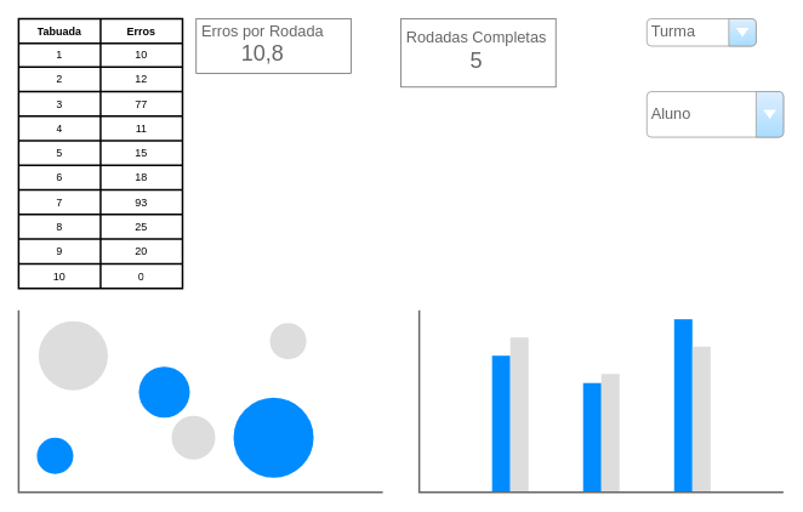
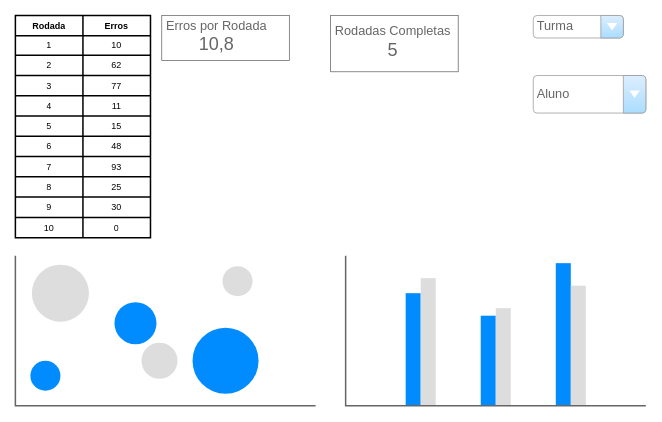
  <mxCell id="0" />
  <mxCell id="1" parent="0" />
  <mxCell id="2" value="Turma" style="strokeWidth=1;shadow=0;dashed=0;align=center;html=1;shape=mxgraph.mockup.forms.comboBox;strokeColor=#999999;fillColor=#ddeeff;align=left;fillColor2=#aaddff;mainText=;fontColor=#666666;fontSize=17;spacingLeft=3;" parent="1" vertex="1"><mxGeometry x="710" y="20" width="120" height="30" as="geometry" /></mxCell>
  <mxCell id="3" value="" style="verticalLabelPosition=bottom;shadow=0;dashed=0;align=center;html=1;verticalAlign=top;strokeWidth=1;shape=mxgraph.mockup.graphics.columnChart;strokeColor=none;strokeColor2=none;strokeColor3=#666666;fillColor2=#008cff;fillColor3=#dddddd;" parent="1" vertex="1"><mxGeometry x="460" y="340" width="400" height="200" as="geometry" /></mxCell>
  <mxCell id="4" value="" style="verticalLabelPosition=bottom;shadow=0;dashed=0;align=center;html=1;verticalAlign=top;strokeWidth=1;shape=mxgraph.mockup.graphics.bubbleChart;strokeColor=none;strokeColor2=none;strokeColor3=#666666;fillColor2=#008cff;fillColor3=#dddddd;" parent="1" vertex="1"><mxGeometry x="20" y="340" width="400" height="200" as="geometry" /></mxCell>
  <mxCell id="5" value="" style="shape=table;html=1;whiteSpace=wrap;startSize=0;container=1;collapsible=0;childLayout=tableLayout;strokeWidth=2;" parent="1" vertex="1"><mxGeometry x="20" y="20" width="180" height="296" as="geometry" /></mxCell>
  <mxCell id="6" value="" style="shape=tableRow;horizontal=0;startSize=0;swimlaneHead=0;swimlaneBody=0;top=0;left=0;bottom=0;right=0;collapsible=0;dropTarget=0;fillColor=none;points=[[0,0.5],[1,0.5]];portConstraint=eastwest;" parent="5" vertex="1"><mxGeometry width="180" height="27" as="geometry" /></mxCell>
- <mxCell id="7" value="Tabuada" style="shape=partialRectangle;html=1;whiteSpace=wrap;connectable=0;fillColor=none;top=0;left=0;bottom=0;right=0;overflow=hidden;fontStyle=1" parent="6" vertex="1"><mxGeometry width="90" height="27" as="geometry"><mxRectangle width="90" height="27" as="alternateBounds" /></mxGeometry></mxCell>
+ <mxCell id="7" value="Rodada" style="shape=partialRectangle;html=1;whiteSpace=wrap;connectable=0;fillColor=none;top=0;left=0;bottom=0;right=0;overflow=hidden;fontStyle=1" parent="6" vertex="1"><mxGeometry width="90" height="27" as="geometry"><mxRectangle width="90" height="27" as="alternateBounds" /></mxGeometry></mxCell>
  <mxCell id="8" value="Erros" style="shape=partialRectangle;html=1;whiteSpace=wrap;connectable=0;fillColor=none;top=0;left=0;bottom=0;right=0;overflow=hidden;fontStyle=1" parent="6" vertex="1"><mxGeometry x="90" width="90" height="27" as="geometry"><mxRectangle width="90" height="27" as="alternateBounds" /></mxGeometry></mxCell>
  <mxCell id="9" value="" style="shape=tableRow;horizontal=0;startSize=0;swimlaneHead=0;swimlaneBody=0;top=0;left=0;bottom=0;right=0;collapsible=0;dropTarget=0;fillColor=none;points=[[0,0.5],[1,0.5]];portConstraint=eastwest;" parent="5" vertex="1"><mxGeometry y="27" width="180" height="26" as="geometry" /></mxCell>
  <mxCell id="10" value="1" style="shape=partialRectangle;html=1;whiteSpace=wrap;connectable=0;fillColor=none;top=0;left=0;bottom=0;right=0;overflow=hidden;" parent="9" vertex="1"><mxGeometry width="90" height="26" as="geometry"><mxRectangle width="90" height="26" as="alternateBounds" /></mxGeometry></mxCell>
  <mxCell id="11" value="10" style="shape=partialRectangle;html=1;whiteSpace=wrap;connectable=0;fillColor=none;top=0;left=0;bottom=0;right=0;overflow=hidden;" parent="9" vertex="1"><mxGeometry x="90" width="90" height="26" as="geometry"><mxRectangle width="90" height="26" as="alternateBounds" /></mxGeometry></mxCell>
  <mxCell id="12" value="" style="shape=tableRow;horizontal=0;startSize=0;swimlaneHead=0;swimlaneBody=0;top=0;left=0;bottom=0;right=0;collapsible=0;dropTarget=0;fillColor=none;points=[[0,0.5],[1,0.5]];portConstraint=eastwest;" parent="5" vertex="1"><mxGeometry y="53" width="180" height="27" as="geometry" /></mxCell>
  <mxCell id="13" value="2" style="shape=partialRectangle;html=1;whiteSpace=wrap;connectable=0;fillColor=none;top=0;left=0;bottom=0;right=0;overflow=hidden;" parent="12" vertex="1"><mxGeometry width="90" height="27" as="geometry"><mxRectangle width="90" height="27" as="alternateBounds" /></mxGeometry></mxCell>
- <mxCell id="14" value="12" style="shape=partialRectangle;html=1;whiteSpace=wrap;connectable=0;fillColor=none;top=0;left=0;bottom=0;right=0;overflow=hidden;" parent="12" vertex="1"><mxGeometry x="90" width="90" height="27" as="geometry"><mxRectangle width="90" height="27" as="alternateBounds" /></mxGeometry></mxCell>
+ <mxCell id="14" value="62" style="shape=partialRectangle;html=1;whiteSpace=wrap;connectable=0;fillColor=none;top=0;left=0;bottom=0;right=0;overflow=hidden;" parent="12" vertex="1"><mxGeometry x="90" width="90" height="27" as="geometry"><mxRectangle width="90" height="27" as="alternateBounds" /></mxGeometry></mxCell>
  <mxCell id="15" value="" style="shape=tableRow;horizontal=0;startSize=0;swimlaneHead=0;swimlaneBody=0;top=0;left=0;bottom=0;right=0;collapsible=0;dropTarget=0;fillColor=none;points=[[0,0.5],[1,0.5]];portConstraint=eastwest;" parent="5" vertex="1"><mxGeometry y="80" width="180" height="27" as="geometry" /></mxCell>
  <mxCell id="16" value="3" style="shape=partialRectangle;html=1;whiteSpace=wrap;connectable=0;fillColor=none;top=0;left=0;bottom=0;right=0;overflow=hidden;" parent="15" vertex="1"><mxGeometry width="90" height="27" as="geometry"><mxRectangle width="90" height="27" as="alternateBounds" /></mxGeometry></mxCell>
  <mxCell id="17" value="77" style="shape=partialRectangle;html=1;whiteSpace=wrap;connectable=0;fillColor=none;top=0;left=0;bottom=0;right=0;overflow=hidden;" parent="15" vertex="1"><mxGeometry x="90" width="90" height="27" as="geometry"><mxRectangle width="90" height="27" as="alternateBounds" /></mxGeometry></mxCell>
  <mxCell id="18" value="" style="shape=tableRow;horizontal=0;startSize=0;swimlaneHead=0;swimlaneBody=0;top=0;left=0;bottom=0;right=0;collapsible=0;dropTarget=0;fillColor=none;points=[[0,0.5],[1,0.5]];portConstraint=eastwest;" parent="5" vertex="1"><mxGeometry y="107" width="180" height="27" as="geometry" /></mxCell>
  <mxCell id="19" value="4" style="shape=partialRectangle;html=1;whiteSpace=wrap;connectable=0;fillColor=none;top=0;left=0;bottom=0;right=0;overflow=hidden;" parent="18" vertex="1"><mxGeometry width="90" height="27" as="geometry"><mxRectangle width="90" height="27" as="alternateBounds" /></mxGeometry></mxCell>
  <mxCell id="20" value="11" style="shape=partialRectangle;html=1;whiteSpace=wrap;connectable=0;fillColor=none;top=0;left=0;bottom=0;right=0;overflow=hidden;" parent="18" vertex="1"><mxGeometry x="90" width="90" height="27" as="geometry"><mxRectangle width="90" height="27" as="alternateBounds" /></mxGeometry></mxCell>
  <mxCell id="21" value="" style="shape=tableRow;horizontal=0;startSize=0;swimlaneHead=0;swimlaneBody=0;top=0;left=0;bottom=0;right=0;collapsible=0;dropTarget=0;fillColor=none;points=[[0,0.5],[1,0.5]];portConstraint=eastwest;" parent="5" vertex="1"><mxGeometry y="134" width="180" height="27" as="geometry" /></mxCell>
  <mxCell id="22" value="5" style="shape=partialRectangle;html=1;whiteSpace=wrap;connectable=0;fillColor=none;top=0;left=0;bottom=0;right=0;overflow=hidden;" parent="21" vertex="1"><mxGeometry width="90" height="27" as="geometry"><mxRectangle width="90" height="27" as="alternateBounds" /></mxGeometry></mxCell>
  <mxCell id="23" value="15" style="shape=partialRectangle;html=1;whiteSpace=wrap;connectable=0;fillColor=none;top=0;left=0;bottom=0;right=0;overflow=hidden;" parent="21" vertex="1"><mxGeometry x="90" width="90" height="27" as="geometry"><mxRectangle width="90" height="27" as="alternateBounds" /></mxGeometry></mxCell>
  <mxCell id="24" value="" style="shape=tableRow;horizontal=0;startSize=0;swimlaneHead=0;swimlaneBody=0;top=0;left=0;bottom=0;right=0;collapsible=0;dropTarget=0;fillColor=none;points=[[0,0.5],[1,0.5]];portConstraint=eastwest;" parent="5" vertex="1"><mxGeometry y="161" width="180" height="27" as="geometry" /></mxCell>
  <mxCell id="25" value="6" style="shape=partialRectangle;html=1;whiteSpace=wrap;connectable=0;fillColor=none;top=0;left=0;bottom=0;right=0;overflow=hidden;" parent="24" vertex="1"><mxGeometry width="90" height="27" as="geometry"><mxRectangle width="90" height="27" as="alternateBounds" /></mxGeometry></mxCell>
- <mxCell id="26" value="18" style="shape=partialRectangle;html=1;whiteSpace=wrap;connectable=0;fillColor=none;top=0;left=0;bottom=0;right=0;overflow=hidden;" parent="24" vertex="1"><mxGeometry x="90" width="90" height="27" as="geometry"><mxRectangle width="90" height="27" as="alternateBounds" /></mxGeometry></mxCell>
+ <mxCell id="26" value="48" style="shape=partialRectangle;html=1;whiteSpace=wrap;connectable=0;fillColor=none;top=0;left=0;bottom=0;right=0;overflow=hidden;" parent="24" vertex="1"><mxGeometry x="90" width="90" height="27" as="geometry"><mxRectangle width="90" height="27" as="alternateBounds" /></mxGeometry></mxCell>
  <mxCell id="27" value="" style="shape=tableRow;horizontal=0;startSize=0;swimlaneHead=0;swimlaneBody=0;top=0;left=0;bottom=0;right=0;collapsible=0;dropTarget=0;fillColor=none;points=[[0,0.5],[1,0.5]];portConstraint=eastwest;" parent="5" vertex="1"><mxGeometry y="188" width="180" height="27" as="geometry" /></mxCell>
  <mxCell id="28" value="7" style="shape=partialRectangle;html=1;whiteSpace=wrap;connectable=0;fillColor=none;top=0;left=0;bottom=0;right=0;overflow=hidden;" parent="27" vertex="1"><mxGeometry width="90" height="27" as="geometry"><mxRectangle width="90" height="27" as="alternateBounds" /></mxGeometry></mxCell>
  <mxCell id="29" value="93" style="shape=partialRectangle;html=1;whiteSpace=wrap;connectable=0;fillColor=none;top=0;left=0;bottom=0;right=0;overflow=hidden;" parent="27" vertex="1"><mxGeometry x="90" width="90" height="27" as="geometry"><mxRectangle width="90" height="27" as="alternateBounds" /></mxGeometry></mxCell>
  <mxCell id="30" value="" style="shape=tableRow;horizontal=0;startSize=0;swimlaneHead=0;swimlaneBody=0;top=0;left=0;bottom=0;right=0;collapsible=0;dropTarget=0;fillColor=none;points=[[0,0.5],[1,0.5]];portConstraint=eastwest;" parent="5" vertex="1"><mxGeometry y="215" width="180" height="27" as="geometry" /></mxCell>
  <mxCell id="31" value="8" style="shape=partialRectangle;html=1;whiteSpace=wrap;connectable=0;fillColor=none;top=0;left=0;bottom=0;right=0;overflow=hidden;" parent="30" vertex="1"><mxGeometry width="90" height="27" as="geometry"><mxRectangle width="90" height="27" as="alternateBounds" /></mxGeometry></mxCell>
  <mxCell id="32" value="25" style="shape=partialRectangle;html=1;whiteSpace=wrap;connectable=0;fillColor=none;top=0;left=0;bottom=0;right=0;overflow=hidden;" parent="30" vertex="1"><mxGeometry x="90" width="90" height="27" as="geometry"><mxRectangle width="90" height="27" as="alternateBounds" /></mxGeometry></mxCell>
  <mxCell id="33" value="" style="shape=tableRow;horizontal=0;startSize=0;swimlaneHead=0;swimlaneBody=0;top=0;left=0;bottom=0;right=0;collapsible=0;dropTarget=0;fillColor=none;points=[[0,0.5],[1,0.5]];portConstraint=eastwest;" parent="5" vertex="1"><mxGeometry y="242" width="180" height="27" as="geometry" /></mxCell>
  <mxCell id="34" value="9" style="shape=partialRectangle;html=1;whiteSpace=wrap;connectable=0;fillColor=none;top=0;left=0;bottom=0;right=0;overflow=hidden;" parent="33" vertex="1"><mxGeometry width="90" height="27" as="geometry"><mxRectangle width="90" height="27" as="alternateBounds" /></mxGeometry></mxCell>
- <mxCell id="35" value="20" style="shape=partialRectangle;html=1;whiteSpace=wrap;connectable=0;fillColor=none;top=0;left=0;bottom=0;right=0;overflow=hidden;" parent="33" vertex="1"><mxGeometry x="90" width="90" height="27" as="geometry"><mxRectangle width="90" height="27" as="alternateBounds" /></mxGeometry></mxCell>
+ <mxCell id="35" value="30" style="shape=partialRectangle;html=1;whiteSpace=wrap;connectable=0;fillColor=none;top=0;left=0;bottom=0;right=0;overflow=hidden;" parent="33" vertex="1"><mxGeometry x="90" width="90" height="27" as="geometry"><mxRectangle width="90" height="27" as="alternateBounds" /></mxGeometry></mxCell>
  <mxCell id="36" value="" style="shape=tableRow;horizontal=0;startSize=0;swimlaneHead=0;swimlaneBody=0;top=0;left=0;bottom=0;right=0;collapsible=0;dropTarget=0;fillColor=none;points=[[0,0.5],[1,0.5]];portConstraint=eastwest;" parent="5" vertex="1"><mxGeometry y="269" width="180" height="27" as="geometry" /></mxCell>
  <mxCell id="37" value="10" style="shape=partialRectangle;html=1;whiteSpace=wrap;connectable=0;fillColor=none;top=0;left=0;bottom=0;right=0;overflow=hidden;" parent="36" vertex="1"><mxGeometry width="90" height="27" as="geometry"><mxRectangle width="90" height="27" as="alternateBounds" /></mxGeometry></mxCell>
  <mxCell id="38" value="0" style="shape=partialRectangle;html=1;whiteSpace=wrap;connectable=0;fillColor=none;top=0;left=0;bottom=0;right=0;overflow=hidden;" parent="36" vertex="1"><mxGeometry x="90" width="90" height="27" as="geometry"><mxRectangle width="90" height="27" as="alternateBounds" /></mxGeometry></mxCell>
  <mxCell id="39" value="Aluno" style="strokeWidth=1;shadow=0;dashed=0;align=center;html=1;shape=mxgraph.mockup.forms.comboBox;strokeColor=#999999;fillColor=#ddeeff;align=left;fillColor2=#aaddff;mainText=;fontColor=#666666;fontSize=17;spacingLeft=3;" parent="1" vertex="1"><mxGeometry x="710" y="100" width="150" height="50" as="geometry" /></mxCell>
  <mxCell id="40" value="&lt;div style=&quot;text-align: center;&quot;&gt;&lt;span style=&quot;background-color: initial;&quot;&gt;Erros por Rodada&lt;/span&gt;&lt;/div&gt;&lt;div style=&quot;text-align: center;&quot;&gt;&lt;span style=&quot;background-color: initial;&quot;&gt;&lt;font style=&quot;font-size: 24px;&quot;&gt;10,8&lt;/font&gt;&lt;/span&gt;&lt;/div&gt;" style="strokeWidth=1;shadow=0;dashed=0;align=center;html=1;shape=mxgraph.mockup.text.textBox;fontColor=#666666;align=left;fontSize=17;spacingLeft=4;spacingTop=-3;whiteSpace=wrap;strokeColor=#666666;mainText=;gradientColor=none;" parent="1" vertex="1"><mxGeometry x="215" y="20" width="170" height="60" as="geometry" /></mxCell>
  <mxCell id="41" value="&lt;div style=&quot;text-align: center;&quot;&gt;&lt;span style=&quot;background-color: initial;&quot;&gt;Rodadas Completas&lt;/span&gt;&lt;/div&gt;&lt;div style=&quot;text-align: center;&quot;&gt;&lt;span style=&quot;font-size: 24px;&quot;&gt;5&lt;/span&gt;&lt;/div&gt;" style="strokeWidth=1;shadow=0;dashed=0;align=center;html=1;shape=mxgraph.mockup.text.textBox;fontColor=#666666;align=left;fontSize=17;spacingLeft=4;spacingTop=-3;whiteSpace=wrap;strokeColor=#666666;mainText=;gradientColor=none;" parent="1" vertex="1"><mxGeometry x="440" y="20" width="170" height="75" as="geometry" /></mxCell>
